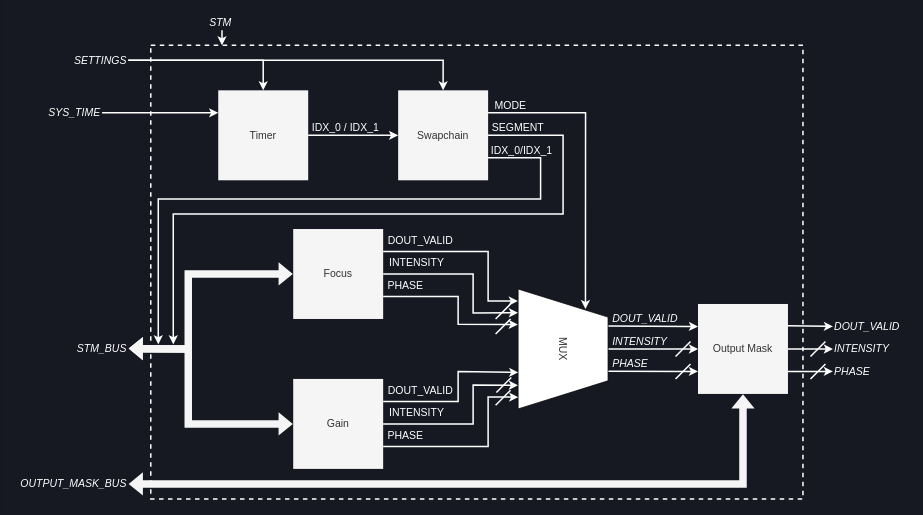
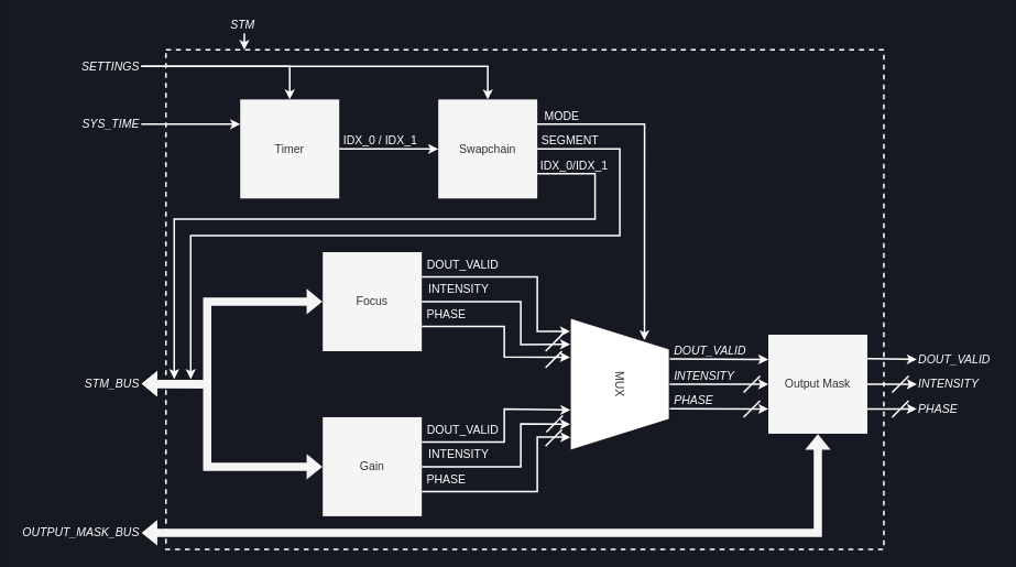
  <mxCell id="0" />
  <mxCell id="1" parent="0" />
  <mxCell id="2" value="" style="rounded=0;whiteSpace=wrap;html=1;labelBackgroundColor=none;fontSize=14;fontColor=#333333;strokeColor=#FFFFFF;strokeWidth=2;fillColor=none;dashed=1;" parent="1" vertex="1"><mxGeometry x="200" y="60" width="870" height="605" as="geometry" /></mxCell>
  <mxCell id="3" value="Timer" style="rounded=0;whiteSpace=wrap;html=1;fontFamily=Helvetica;fontSize=14;fontColor=#333333;strokeColor=none;strokeWidth=3;fillColor=#f5f5f5;" parent="1" vertex="1"><mxGeometry x="290" y="120" width="120" height="120" as="geometry" /></mxCell>
  <mxCell id="4" value="Swapchain" style="rounded=0;whiteSpace=wrap;html=1;fontFamily=Helvetica;fontSize=14;fontColor=#333333;strokeColor=none;strokeWidth=3;fillColor=#f5f5f5;" parent="1" vertex="1"><mxGeometry x="530" y="120" width="120" height="120" as="geometry" /></mxCell>
  <mxCell id="5" style="edgeStyle=none;rounded=0;html=1;exitX=1;exitY=0.25;exitDx=0;exitDy=0;fontColor=#333333;strokeColor=#FFFFFF;strokeWidth=2;entryX=0;entryY=0.25;entryDx=0;entryDy=0;" parent="1" edge="1"><mxGeometry relative="1" as="geometry"><mxPoint x="410" y="180" as="sourcePoint" /><mxPoint x="530" y="180" as="targetPoint" /></mxGeometry></mxCell>
  <mxCell id="6" value="&lt;span style=&quot;font-size: 14px&quot;&gt;&lt;font style=&quot;color: rgb(255, 255, 255);&quot;&gt;IDX_0 / IDX_1&lt;/font&gt;&lt;/span&gt;" style="text;html=1;strokeColor=none;fillColor=none;align=center;verticalAlign=middle;whiteSpace=wrap;rounded=0;fontFamily=Helvetica;fontSize=14;fontColor=#FFFFFF;strokeWidth=2;" parent="1" vertex="1"><mxGeometry x="410" y="160" width="100" height="20" as="geometry" /></mxCell>
  <mxCell id="7" style="edgeStyle=none;rounded=0;html=1;exitX=1;exitY=0.25;exitDx=0;exitDy=0;fontColor=#333333;strokeColor=#FFFFFF;strokeWidth=2;entryX=0.167;entryY=0.251;entryDx=0;entryDy=0;entryPerimeter=0;" parent="1" target="29" edge="1"><mxGeometry relative="1" as="geometry"><mxPoint x="650" y="150" as="sourcePoint" /><mxPoint x="780" y="280" as="targetPoint" /><Array as="points"><mxPoint x="780" y="150" /></Array></mxGeometry></mxCell>
  <mxCell id="8" value="&lt;span style=&quot;font-size: 14px&quot;&gt;&lt;font style=&quot;color: rgb(255, 255, 255);&quot;&gt;MODE&lt;/font&gt;&lt;/span&gt;" style="text;html=1;strokeColor=none;fillColor=none;align=center;verticalAlign=middle;whiteSpace=wrap;rounded=0;fontFamily=Helvetica;fontSize=14;fontColor=#FFFFFF;strokeWidth=2;" parent="1" vertex="1"><mxGeometry x="650" y="130" width="60" height="20" as="geometry" /></mxCell>
  <mxCell id="9" style="edgeStyle=none;rounded=0;html=1;exitX=1;exitY=0.75;exitDx=0;exitDy=0;fontColor=#333333;strokeColor=#FFFFFF;strokeWidth=2;" parent="1" edge="1"><mxGeometry relative="1" as="geometry"><mxPoint x="650" y="180" as="sourcePoint" /><mxPoint x="230" y="459" as="targetPoint" /><Array as="points"><mxPoint x="750" y="180" /><mxPoint x="750" y="285" /><mxPoint x="230" y="285" /></Array></mxGeometry></mxCell>
  <mxCell id="10" value="&lt;span style=&quot;font-size: 14px&quot;&gt;&lt;font style=&quot;color: rgb(255, 255, 255);&quot;&gt;SEGMENT&lt;/font&gt;&lt;/span&gt;" style="text;html=1;strokeColor=none;fillColor=none;align=center;verticalAlign=middle;whiteSpace=wrap;rounded=0;fontFamily=Helvetica;fontSize=14;fontColor=#FFFFFF;strokeWidth=2;" parent="1" vertex="1"><mxGeometry x="650" y="160" width="80" height="20" as="geometry" /></mxCell>
  <mxCell id="11" style="edgeStyle=none;rounded=0;html=1;exitX=1;exitY=0.75;exitDx=0;exitDy=0;fontColor=#333333;strokeColor=#FFFFFF;strokeWidth=2;" parent="1" edge="1"><mxGeometry relative="1" as="geometry"><mxPoint x="650" y="210" as="sourcePoint" /><mxPoint x="210" y="459" as="targetPoint" /><Array as="points"><mxPoint x="720" y="210" /><mxPoint x="720" y="265" /><mxPoint x="210" y="265" /></Array></mxGeometry></mxCell>
  <mxCell id="12" value="&lt;span style=&quot;font-size: 14px&quot;&gt;&lt;font style=&quot;color: rgb(255, 255, 255);&quot;&gt;IDX_0/IDX_1&lt;/font&gt;&lt;/span&gt;" style="text;html=1;strokeColor=none;fillColor=none;align=center;verticalAlign=middle;whiteSpace=wrap;rounded=0;fontFamily=Helvetica;fontSize=14;fontColor=#FFFFFF;strokeWidth=2;" parent="1" vertex="1"><mxGeometry x="650" y="190" width="90" height="20" as="geometry" /></mxCell>
  <mxCell id="13" value="&lt;i style=&quot;font-size: 14px;&quot;&gt;&lt;font style=&quot;color: rgb(255, 255, 255);&quot;&gt;SETTINGS&lt;/font&gt;&lt;/i&gt;" style="text;html=1;strokeColor=none;fillColor=none;align=right;verticalAlign=middle;whiteSpace=wrap;rounded=0;labelBackgroundColor=none;fontSize=14;fontColor=#FFFFFF;" parent="1" vertex="1"><mxGeometry x="90" y="60" width="80" height="40" as="geometry" /></mxCell>
  <mxCell id="14" style="edgeStyle=none;rounded=0;html=1;exitX=1;exitY=0.5;exitDx=0;exitDy=0;fontColor=#333333;strokeColor=#FFFFFF;strokeWidth=2;entryX=0.5;entryY=0;entryDx=0;entryDy=0;" parent="1" source="13" target="3" edge="1"><mxGeometry relative="1" as="geometry"><mxPoint x="230" y="-290" as="sourcePoint" /><mxPoint x="570" y="-230" as="targetPoint" /><Array as="points"><mxPoint x="350" y="80" /></Array></mxGeometry></mxCell>
  <mxCell id="15" style="edgeStyle=none;rounded=0;html=1;exitX=1;exitY=0.5;exitDx=0;exitDy=0;fontColor=#333333;strokeColor=#FFFFFF;strokeWidth=2;entryX=0.5;entryY=0;entryDx=0;entryDy=0;" parent="1" source="13" target="4" edge="1"><mxGeometry relative="1" as="geometry"><mxPoint x="230" y="90" as="sourcePoint" /><mxPoint x="360" y="130" as="targetPoint" /><Array as="points"><mxPoint x="590" y="80" /></Array></mxGeometry></mxCell>
- <mxCell id="16" value="&lt;i&gt;&lt;font style=&quot;color: rgb(255, 255, 255);&quot;&gt;SYS_TIME&lt;/font&gt;&lt;/i&gt;" style="text;html=1;strokeColor=none;fillColor=none;align=right;verticalAlign=middle;whiteSpace=wrap;rounded=0;labelBackgroundColor=none;fontSize=14;fontColor=#FFFFFF;" parent="1" vertex="1"><mxGeometry x="45" y="130" width="90" height="40" as="geometry" /></mxCell>
+ <mxCell id="16" value="&lt;i&gt;&lt;font style=&quot;color: rgb(255, 255, 255);&quot;&gt;SYS_TIME&lt;/font&gt;&lt;/i&gt;" style="text;html=1;strokeColor=none;fillColor=none;align=right;verticalAlign=middle;whiteSpace=wrap;rounded=0;labelBackgroundColor=none;fontSize=14;fontColor=#FFFFFF;" parent="1" vertex="1"><mxGeometry x="80" y="130" width="90" height="40" as="geometry" /></mxCell>
  <mxCell id="17" style="edgeStyle=none;rounded=0;html=1;exitX=1;exitY=0.5;exitDx=0;exitDy=0;fontColor=#333333;strokeColor=#FFFFFF;strokeWidth=2;entryX=0;entryY=0.25;entryDx=0;entryDy=0;" parent="1" source="16" target="3" edge="1"><mxGeometry relative="1" as="geometry"><mxPoint x="230" y="90" as="sourcePoint" /><mxPoint x="600" y="130" as="targetPoint" /><Array as="points" /></mxGeometry></mxCell>
  <mxCell id="18" value="&lt;i&gt;&lt;font style=&quot;color: rgb(255, 255, 255);&quot;&gt;STM_BUS&lt;/font&gt;&lt;/i&gt;" style="text;html=1;strokeColor=none;fillColor=none;align=right;verticalAlign=middle;whiteSpace=wrap;rounded=0;labelBackgroundColor=none;fontSize=14;fontColor=#FFFFFF;" parent="1" vertex="1"><mxGeometry x="80" y="445" width="90" height="40" as="geometry" /></mxCell>
  <mxCell id="19" value="&lt;i&gt;&lt;font style=&quot;color: rgb(255, 255, 255);&quot;&gt;DOUT_VALID&lt;/font&gt;&lt;/i&gt;" style="text;html=1;strokeColor=none;fillColor=none;align=left;verticalAlign=middle;whiteSpace=wrap;rounded=0;fontFamily=Helvetica;fontSize=14;fontColor=#FFFFFF;" parent="1" vertex="1"><mxGeometry x="814" y="405" width="98" height="40" as="geometry" /></mxCell>
  <mxCell id="20" value="&lt;i&gt;&lt;font style=&quot;color: rgb(255, 255, 255);&quot;&gt;INTENSITY&lt;/font&gt;&lt;/i&gt;" style="text;html=1;strokeColor=none;fillColor=none;align=left;verticalAlign=middle;whiteSpace=wrap;rounded=0;labelBackgroundColor=none;fontSize=14;fontColor=#FFFFFF;" parent="1" vertex="1"><mxGeometry x="814" y="435" width="90" height="40" as="geometry" /></mxCell>
  <mxCell id="21" style="edgeStyle=none;rounded=0;html=1;exitX=0.5;exitY=0;exitDx=0;exitDy=0;fontColor=#333333;strokeColor=#FFFFFF;strokeWidth=2;entryX=0;entryY=0.5;entryDx=0;entryDy=0;" parent="1" target="50" edge="1" source="29"><mxGeometry relative="1" as="geometry"><mxPoint x="820" y="464.86" as="sourcePoint" /><mxPoint x="905" y="464.86" as="targetPoint" /></mxGeometry></mxCell>
  <mxCell id="22" style="edgeStyle=none;rounded=0;html=1;exitX=0.308;exitY=0.003;exitDx=0;exitDy=0;fontColor=#333333;strokeColor=#FFFFFF;strokeWidth=2;entryX=0;entryY=0.25;entryDx=0;entryDy=0;exitPerimeter=0;" parent="1" target="50" edge="1" source="29"><mxGeometry relative="1" as="geometry"><mxPoint x="1011" y="465" as="sourcePoint" /><mxPoint x="1101" y="445" as="targetPoint" /></mxGeometry></mxCell>
  <mxCell id="23" value="" style="endArrow=none;html=1;rounded=1;labelBackgroundColor=default;fontFamily=Helvetica;fontSize=14;fontColor=#000000;strokeColor=#FFFFFF;strokeWidth=2;shape=connector;fillColor=#f5f5f5;" parent="1" edge="1"><mxGeometry width="50" height="50" relative="1" as="geometry"><mxPoint x="900" y="475" as="sourcePoint" /><mxPoint x="920" y="455" as="targetPoint" /></mxGeometry></mxCell>
  <mxCell id="24" value="&lt;i&gt;&lt;font style=&quot;color: rgb(255, 255, 255);&quot;&gt;PHASE&lt;/font&gt;&lt;/i&gt;" style="text;html=1;strokeColor=none;fillColor=none;align=left;verticalAlign=middle;whiteSpace=wrap;rounded=0;labelBackgroundColor=none;fontSize=14;fontColor=#FFFFFF;" parent="1" vertex="1"><mxGeometry x="814" y="465" width="78" height="40" as="geometry" /></mxCell>
  <mxCell id="25" style="edgeStyle=none;rounded=0;html=1;fontColor=#333333;strokeColor=#FFFFFF;strokeWidth=2;entryX=0;entryY=0.75;entryDx=0;entryDy=0;exitX=0.686;exitY=0.002;exitDx=0;exitDy=0;exitPerimeter=0;" parent="1" source="29" target="50" edge="1"><mxGeometry relative="1" as="geometry"><mxPoint x="1011.6" y="494.76" as="sourcePoint" /><mxPoint x="1101" y="350" as="targetPoint" /></mxGeometry></mxCell>
  <mxCell id="26" value="" style="endArrow=none;html=1;rounded=1;labelBackgroundColor=default;fontFamily=Helvetica;fontSize=14;fontColor=#000000;strokeColor=#FFFFFF;strokeWidth=2;shape=connector;fillColor=#f5f5f5;" parent="1" edge="1"><mxGeometry width="50" height="50" relative="1" as="geometry"><mxPoint x="900" y="505" as="sourcePoint" /><mxPoint x="920" y="485" as="targetPoint" /></mxGeometry></mxCell>
  <mxCell id="27" value="&lt;i style=&quot;font-size: 14px;&quot;&gt;&lt;font style=&quot;color: rgb(255, 255, 255);&quot;&gt;STM&lt;/font&gt;&lt;/i&gt;" style="text;html=1;strokeColor=none;fillColor=none;align=right;verticalAlign=middle;whiteSpace=wrap;rounded=0;labelBackgroundColor=none;fontSize=14;fontColor=#FFFFFF;" parent="1" vertex="1"><mxGeometry x="280" y="20" width="30" height="20" as="geometry" /></mxCell>
  <mxCell id="28" style="edgeStyle=none;rounded=0;html=1;exitX=0.5;exitY=1;exitDx=0;exitDy=0;fontColor=#333333;strokeColor=#FFFFFF;strokeWidth=2;" parent="1" source="27" edge="1"><mxGeometry relative="1" as="geometry"><mxPoint x="210" y="170" as="sourcePoint" /><mxPoint x="295" y="60" as="targetPoint" /></mxGeometry></mxCell>
  <mxCell id="29" value="&lt;span style=&quot;color: rgb(51, 51, 51); font-size: 14px;&quot;&gt;MUX&lt;/span&gt;" style="shape=trapezoid;perimeter=trapezoidPerimeter;whiteSpace=wrap;html=1;fixedSize=1;rotation=90;size=37.5;fillColor=#FFFFFF;" parent="1" vertex="1"><mxGeometry x="670" y="405" width="160" height="120" as="geometry" /></mxCell>
  <mxCell id="30" value="Focus" style="rounded=0;whiteSpace=wrap;html=1;fontFamily=Helvetica;fontSize=14;fontColor=#333333;strokeColor=none;strokeWidth=3;fillColor=#f5f5f5;" parent="1" vertex="1"><mxGeometry x="390" y="305" width="120" height="120" as="geometry" /></mxCell>
  <mxCell id="31" value="Gain" style="rounded=0;whiteSpace=wrap;html=1;fontFamily=Helvetica;fontSize=14;fontColor=#333333;strokeColor=none;strokeWidth=3;fillColor=#f5f5f5;" parent="1" vertex="1"><mxGeometry x="390" y="505" width="120" height="120" as="geometry" /></mxCell>
  <mxCell id="32" style="edgeStyle=none;rounded=0;html=1;exitX=1;exitY=0.25;exitDx=0;exitDy=0;fontColor=#333333;strokeColor=#FFFFFF;strokeWidth=2;entryX=0.1;entryY=1.003;entryDx=0;entryDy=0;entryPerimeter=0;" parent="1" source="30" target="29" edge="1"><mxGeometry relative="1" as="geometry"><mxPoint x="464" y="535" as="sourcePoint" /><mxPoint x="354" y="545" as="targetPoint" /><Array as="points"><mxPoint x="650" y="335" /><mxPoint x="650" y="401" /></Array></mxGeometry></mxCell>
  <mxCell id="33" style="edgeStyle=none;rounded=0;html=1;exitX=1;exitY=0.5;exitDx=0;exitDy=0;fontColor=#333333;strokeColor=#FFFFFF;strokeWidth=2;entryX=0.198;entryY=1.002;entryDx=0;entryDy=0;entryPerimeter=0;" parent="1" source="30" target="29" edge="1"><mxGeometry relative="1" as="geometry"><mxPoint x="464" y="560" as="sourcePoint" /><mxPoint x="554" y="540" as="targetPoint" /><Array as="points"><mxPoint x="630" y="365" /><mxPoint x="630" y="417" /></Array></mxGeometry></mxCell>
  <mxCell id="34" value="" style="endArrow=none;html=1;rounded=1;labelBackgroundColor=default;fontFamily=Helvetica;fontSize=14;fontColor=#000000;strokeColor=#FFFFFF;strokeWidth=2;shape=connector;fillColor=#f5f5f5;" parent="1" edge="1"><mxGeometry width="50" height="50" relative="1" as="geometry"><mxPoint x="660" y="425" as="sourcePoint" /><mxPoint x="680" y="405" as="targetPoint" /></mxGeometry></mxCell>
  <mxCell id="35" style="edgeStyle=none;rounded=0;html=1;fontColor=#333333;strokeColor=#FFFFFF;strokeWidth=2;entryX=0.296;entryY=1.003;entryDx=0;entryDy=0;exitX=1;exitY=0.75;exitDx=0;exitDy=0;entryPerimeter=0;" parent="1" source="30" target="29" edge="1"><mxGeometry relative="1" as="geometry"><mxPoint x="464.6" y="704.76" as="sourcePoint" /><mxPoint x="554" y="560" as="targetPoint" /><Array as="points"><mxPoint x="610" y="395" /><mxPoint x="610" y="432" /></Array></mxGeometry></mxCell>
  <mxCell id="36" value="" style="endArrow=none;html=1;rounded=1;labelBackgroundColor=default;fontFamily=Helvetica;fontSize=14;fontColor=#000000;strokeColor=#FFFFFF;strokeWidth=2;shape=connector;fillColor=#f5f5f5;" parent="1" edge="1"><mxGeometry width="50" height="50" relative="1" as="geometry"><mxPoint x="660" y="445" as="sourcePoint" /><mxPoint x="680" y="425" as="targetPoint" /></mxGeometry></mxCell>
  <mxCell id="37" value="&lt;span style=&quot;font-style: normal;&quot;&gt;&lt;font style=&quot;color: rgb(255, 255, 255);&quot;&gt;DOUT_VALID&lt;/font&gt;&lt;/span&gt;" style="text;html=1;strokeColor=none;fillColor=none;align=center;verticalAlign=middle;whiteSpace=wrap;rounded=0;fontFamily=Helvetica;fontSize=14;fontColor=#FFFFFF;fontStyle=2" parent="1" vertex="1"><mxGeometry x="510" y="305" width="100" height="30" as="geometry" /></mxCell>
  <mxCell id="38" value="INTENSITY" style="text;html=1;strokeColor=none;fillColor=none;align=center;verticalAlign=middle;whiteSpace=wrap;rounded=0;fontFamily=Helvetica;fontSize=14;fontColor=#FFFFFF;" parent="1" vertex="1"><mxGeometry x="510" y="335" width="90" height="30" as="geometry" /></mxCell>
  <mxCell id="39" value="PHASE" style="text;html=1;strokeColor=none;fillColor=none;align=center;verticalAlign=middle;whiteSpace=wrap;rounded=0;fontFamily=Helvetica;fontSize=14;fontColor=#FFFFFF;" parent="1" vertex="1"><mxGeometry x="510" y="365" width="60" height="30" as="geometry" /></mxCell>
  <mxCell id="40" style="edgeStyle=none;rounded=0;html=1;fontColor=#333333;strokeColor=#FFFFFF;strokeWidth=2;entryX=0.696;entryY=0.998;entryDx=0;entryDy=0;exitX=1;exitY=0.25;exitDx=0;exitDy=0;entryPerimeter=0;" parent="1" source="31" target="29" edge="1"><mxGeometry relative="1" as="geometry"><mxPoint x="270" y="815" as="sourcePoint" /><mxPoint x="490" y="815" as="targetPoint" /><Array as="points"><mxPoint x="610" y="535" /><mxPoint x="610" y="495" /></Array></mxGeometry></mxCell>
  <mxCell id="41" style="edgeStyle=none;rounded=0;html=1;fontColor=#333333;strokeColor=#FFFFFF;strokeWidth=2;entryX=0.803;entryY=1.002;entryDx=0;entryDy=0;exitX=1;exitY=0.5;exitDx=0;exitDy=0;entryPerimeter=0;" parent="1" source="31" target="29" edge="1"><mxGeometry relative="1" as="geometry"><mxPoint x="420" y="545" as="sourcePoint" /><mxPoint x="700.24" y="506.36" as="targetPoint" /><Array as="points"><mxPoint x="630" y="565" /><mxPoint x="630" y="513" /></Array></mxGeometry></mxCell>
  <mxCell id="42" style="edgeStyle=none;rounded=0;html=1;fontColor=#333333;strokeColor=#FFFFFF;strokeWidth=2;entryX=0.902;entryY=0.998;entryDx=0;entryDy=0;exitX=1;exitY=0.75;exitDx=0;exitDy=0;entryPerimeter=0;" parent="1" source="31" target="29" edge="1"><mxGeometry relative="1" as="geometry"><mxPoint x="420" y="575" as="sourcePoint" /><mxPoint x="700" y="523.64" as="targetPoint" /><Array as="points"><mxPoint x="650" y="595" /><mxPoint x="650" y="529" /></Array></mxGeometry></mxCell>
  <mxCell id="43" value="&lt;span style=&quot;font-style: normal;&quot;&gt;&lt;font style=&quot;color: rgb(255, 255, 255);&quot;&gt;DOUT_VALID&lt;/font&gt;&lt;/span&gt;" style="text;html=1;strokeColor=none;fillColor=none;align=center;verticalAlign=middle;whiteSpace=wrap;rounded=0;fontFamily=Helvetica;fontSize=14;fontColor=#FFFFFF;fontStyle=2" parent="1" vertex="1"><mxGeometry x="510" y="505" width="100" height="30" as="geometry" /></mxCell>
  <mxCell id="44" value="INTENSITY" style="text;html=1;strokeColor=none;fillColor=none;align=center;verticalAlign=middle;whiteSpace=wrap;rounded=0;fontFamily=Helvetica;fontSize=14;fontColor=#FFFFFF;" parent="1" vertex="1"><mxGeometry x="510" y="535" width="90" height="30" as="geometry" /></mxCell>
  <mxCell id="45" value="PHASE" style="text;html=1;strokeColor=none;fillColor=none;align=center;verticalAlign=middle;whiteSpace=wrap;rounded=0;fontFamily=Helvetica;fontSize=14;fontColor=#FFFFFF;" parent="1" vertex="1"><mxGeometry x="510" y="565" width="60" height="30" as="geometry" /></mxCell>
  <mxCell id="46" value="" style="shape=flexArrow;endArrow=classic;html=1;rounded=0;labelBackgroundColor=default;fontFamily=Helvetica;fontSize=14;fontColor=#000000;strokeColor=none;strokeWidth=1;jumpStyle=arc;fillColor=#f5f5f5;entryX=0;entryY=0.5;entryDx=0;entryDy=0;startArrow=block;" parent="1" target="30" edge="1"><mxGeometry width="50" height="50" relative="1" as="geometry"><mxPoint x="170" y="464.47" as="sourcePoint" /><mxPoint x="650" y="464.47" as="targetPoint" /><Array as="points"><mxPoint x="250" y="465" /><mxPoint x="250" y="365" /></Array></mxGeometry></mxCell>
  <mxCell id="47" value="" style="shape=flexArrow;endArrow=classic;html=1;rounded=0;labelBackgroundColor=default;fontFamily=Helvetica;fontSize=14;fontColor=#000000;strokeColor=none;strokeWidth=1;jumpStyle=arc;fillColor=#f5f5f5;entryX=0;entryY=0.5;entryDx=0;entryDy=0;startArrow=block;" parent="1" target="31" edge="1"><mxGeometry width="50" height="50" relative="1" as="geometry"><mxPoint x="170" y="464.47" as="sourcePoint" /><mxPoint x="290" y="365" as="targetPoint" /><Array as="points"><mxPoint x="250" y="465" /><mxPoint x="250" y="565" /></Array></mxGeometry></mxCell>
  <mxCell id="48" value="" style="endArrow=none;html=1;rounded=1;labelBackgroundColor=default;fontFamily=Helvetica;fontSize=14;fontColor=#000000;strokeColor=#FFFFFF;strokeWidth=2;shape=connector;fillColor=#f5f5f5;" parent="1" edge="1"><mxGeometry width="50" height="50" relative="1" as="geometry"><mxPoint x="661" y="523" as="sourcePoint" /><mxPoint x="681" y="503" as="targetPoint" /></mxGeometry></mxCell>
  <mxCell id="49" value="" style="endArrow=none;html=1;rounded=1;labelBackgroundColor=default;fontFamily=Helvetica;fontSize=14;fontColor=#000000;strokeColor=#FFFFFF;strokeWidth=2;shape=connector;fillColor=#f5f5f5;" parent="1" edge="1"><mxGeometry width="50" height="50" relative="1" as="geometry"><mxPoint x="660" y="540" as="sourcePoint" /><mxPoint x="680" y="520" as="targetPoint" /></mxGeometry></mxCell>
  <mxCell id="50" value="Output Mask" style="rounded=0;whiteSpace=wrap;html=1;fontFamily=Helvetica;fontSize=14;fontColor=#333333;strokeColor=none;strokeWidth=3;fillColor=#f5f5f5;" vertex="1" parent="1"><mxGeometry x="930" y="405" width="120" height="120" as="geometry" /></mxCell>
  <mxCell id="51" value="&lt;i&gt;&lt;font style=&quot;color: rgb(255, 255, 255);&quot;&gt;DOUT_VALID&lt;/font&gt;&lt;/i&gt;" style="text;html=1;strokeColor=none;fillColor=none;align=left;verticalAlign=middle;whiteSpace=wrap;rounded=0;fontFamily=Helvetica;fontSize=14;fontColor=#FFFFFF;" vertex="1" parent="1"><mxGeometry x="1110" y="415" width="98" height="40" as="geometry" /></mxCell>
  <mxCell id="52" value="&lt;i&gt;&lt;font style=&quot;color: rgb(255, 255, 255);&quot;&gt;INTENSITY&lt;/font&gt;&lt;/i&gt;" style="text;html=1;strokeColor=none;fillColor=none;align=left;verticalAlign=middle;whiteSpace=wrap;rounded=0;labelBackgroundColor=none;fontSize=14;fontColor=#FFFFFF;" vertex="1" parent="1"><mxGeometry x="1110" y="445" width="90" height="40" as="geometry" /></mxCell>
  <mxCell id="53" style="edgeStyle=none;rounded=0;html=1;exitX=0.5;exitY=0;exitDx=0;exitDy=0;fontColor=#333333;strokeColor=#FFFFFF;strokeWidth=2;entryX=0;entryY=0.5;entryDx=0;entryDy=0;" edge="1" parent="1" target="52"><mxGeometry relative="1" as="geometry"><mxPoint x="1050" y="465" as="sourcePoint" /><mxPoint x="1170" y="465" as="targetPoint" /></mxGeometry></mxCell>
  <mxCell id="54" style="edgeStyle=none;rounded=0;html=1;exitX=0.308;exitY=0.003;exitDx=0;exitDy=0;fontColor=#333333;strokeColor=#FFFFFF;strokeWidth=2;entryX=0;entryY=0.5;entryDx=0;entryDy=0;exitPerimeter=0;" edge="1" parent="1" target="51"><mxGeometry relative="1" as="geometry"><mxPoint x="1050" y="434" as="sourcePoint" /><mxPoint x="1170" y="435" as="targetPoint" /></mxGeometry></mxCell>
  <mxCell id="55" value="" style="endArrow=none;html=1;rounded=1;labelBackgroundColor=default;fontFamily=Helvetica;fontSize=14;fontColor=#000000;strokeColor=#FFFFFF;strokeWidth=2;shape=connector;fillColor=#f5f5f5;" edge="1" parent="1"><mxGeometry width="50" height="50" relative="1" as="geometry"><mxPoint x="1080" y="475" as="sourcePoint" /><mxPoint x="1100" y="455" as="targetPoint" /></mxGeometry></mxCell>
  <mxCell id="56" value="&lt;i&gt;&lt;font style=&quot;color: rgb(255, 255, 255);&quot;&gt;PHASE&lt;/font&gt;&lt;/i&gt;" style="text;html=1;strokeColor=none;fillColor=none;align=left;verticalAlign=middle;whiteSpace=wrap;rounded=0;labelBackgroundColor=none;fontSize=14;fontColor=#FFFFFF;" vertex="1" parent="1"><mxGeometry x="1110" y="475" width="78" height="40" as="geometry" /></mxCell>
  <mxCell id="57" style="edgeStyle=none;rounded=0;html=1;fontColor=#333333;strokeColor=#FFFFFF;strokeWidth=2;entryX=0;entryY=0.5;entryDx=0;entryDy=0;exitX=0.686;exitY=0.002;exitDx=0;exitDy=0;exitPerimeter=0;" edge="1" parent="1" target="56"><mxGeometry relative="1" as="geometry"><mxPoint x="1050" y="495" as="sourcePoint" /><mxPoint x="1170" y="495" as="targetPoint" /></mxGeometry></mxCell>
  <mxCell id="58" value="" style="endArrow=none;html=1;rounded=1;labelBackgroundColor=default;fontFamily=Helvetica;fontSize=14;fontColor=#000000;strokeColor=#FFFFFF;strokeWidth=2;shape=connector;fillColor=#f5f5f5;" edge="1" parent="1"><mxGeometry width="50" height="50" relative="1" as="geometry"><mxPoint x="1080" y="505" as="sourcePoint" /><mxPoint x="1100" y="485" as="targetPoint" /></mxGeometry></mxCell>
  <mxCell id="59" value="" style="shape=flexArrow;endArrow=classic;html=1;rounded=0;labelBackgroundColor=default;fontFamily=Helvetica;fontSize=14;fontColor=#000000;strokeColor=none;strokeWidth=1;jumpStyle=arc;fillColor=#f5f5f5;entryX=0.5;entryY=1;entryDx=0;entryDy=0;startArrow=block;" edge="1" parent="1" target="50"><mxGeometry width="50" height="50" relative="1" as="geometry"><mxPoint x="170" y="645" as="sourcePoint" /><mxPoint x="973" y="725.53" as="targetPoint" /><Array as="points"><mxPoint x="990" y="645" /></Array></mxGeometry></mxCell>
  <mxCell id="60" value="&lt;i&gt;&lt;font style=&quot;color: rgb(255, 255, 255);&quot;&gt;OUTPUT_MASK_BUS&lt;/font&gt;&lt;/i&gt;" style="text;html=1;strokeColor=none;fillColor=none;align=right;verticalAlign=middle;whiteSpace=wrap;rounded=0;labelBackgroundColor=none;fontSize=14;fontColor=#FFFFFF;" vertex="1" parent="1"><mxGeometry x="20" y="625" width="150" height="40" as="geometry" /></mxCell>
